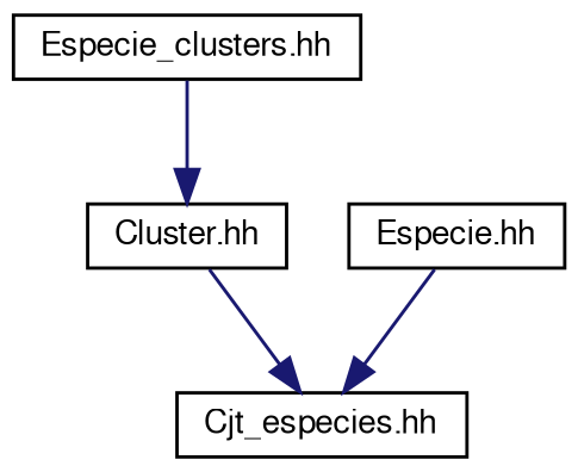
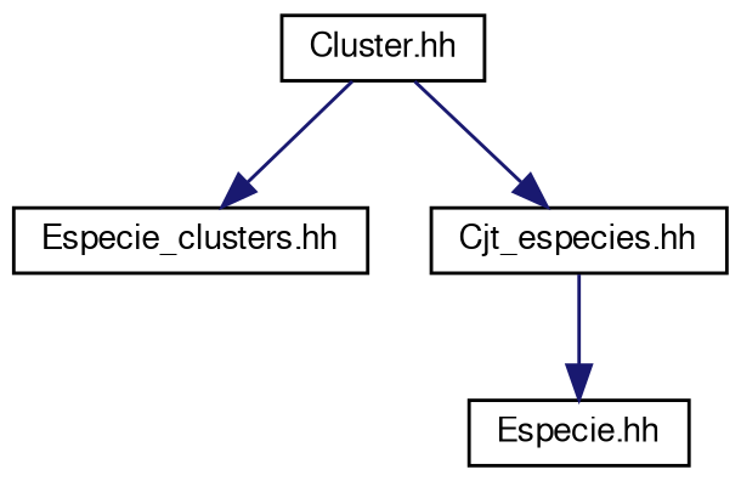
  digraph {
    node [color=black fillcolor=white fontname=FreeSans fontsize=10 shape=record style=filled]
    edge [color=midnightblue fontname=FreeSans fontsize=10 labelfontname=FreeSans labelfontsize=10 style=solid]
    n1 [height=0.2 label="Especie_clusters.hh" width=0.4]
    n2 [height=0.2 label="Cluster.hh" width=0.4]
    n3 [height=0.2 label="Cjt_especies.hh" width=0.4]
    n4 [height=0.2 label="Especie.hh" width=0.4]
-   n1 -> n2
+   n2 -> n1
    n2 -> n3
-   n4 -> n3
+   n3 -> n4
  }
